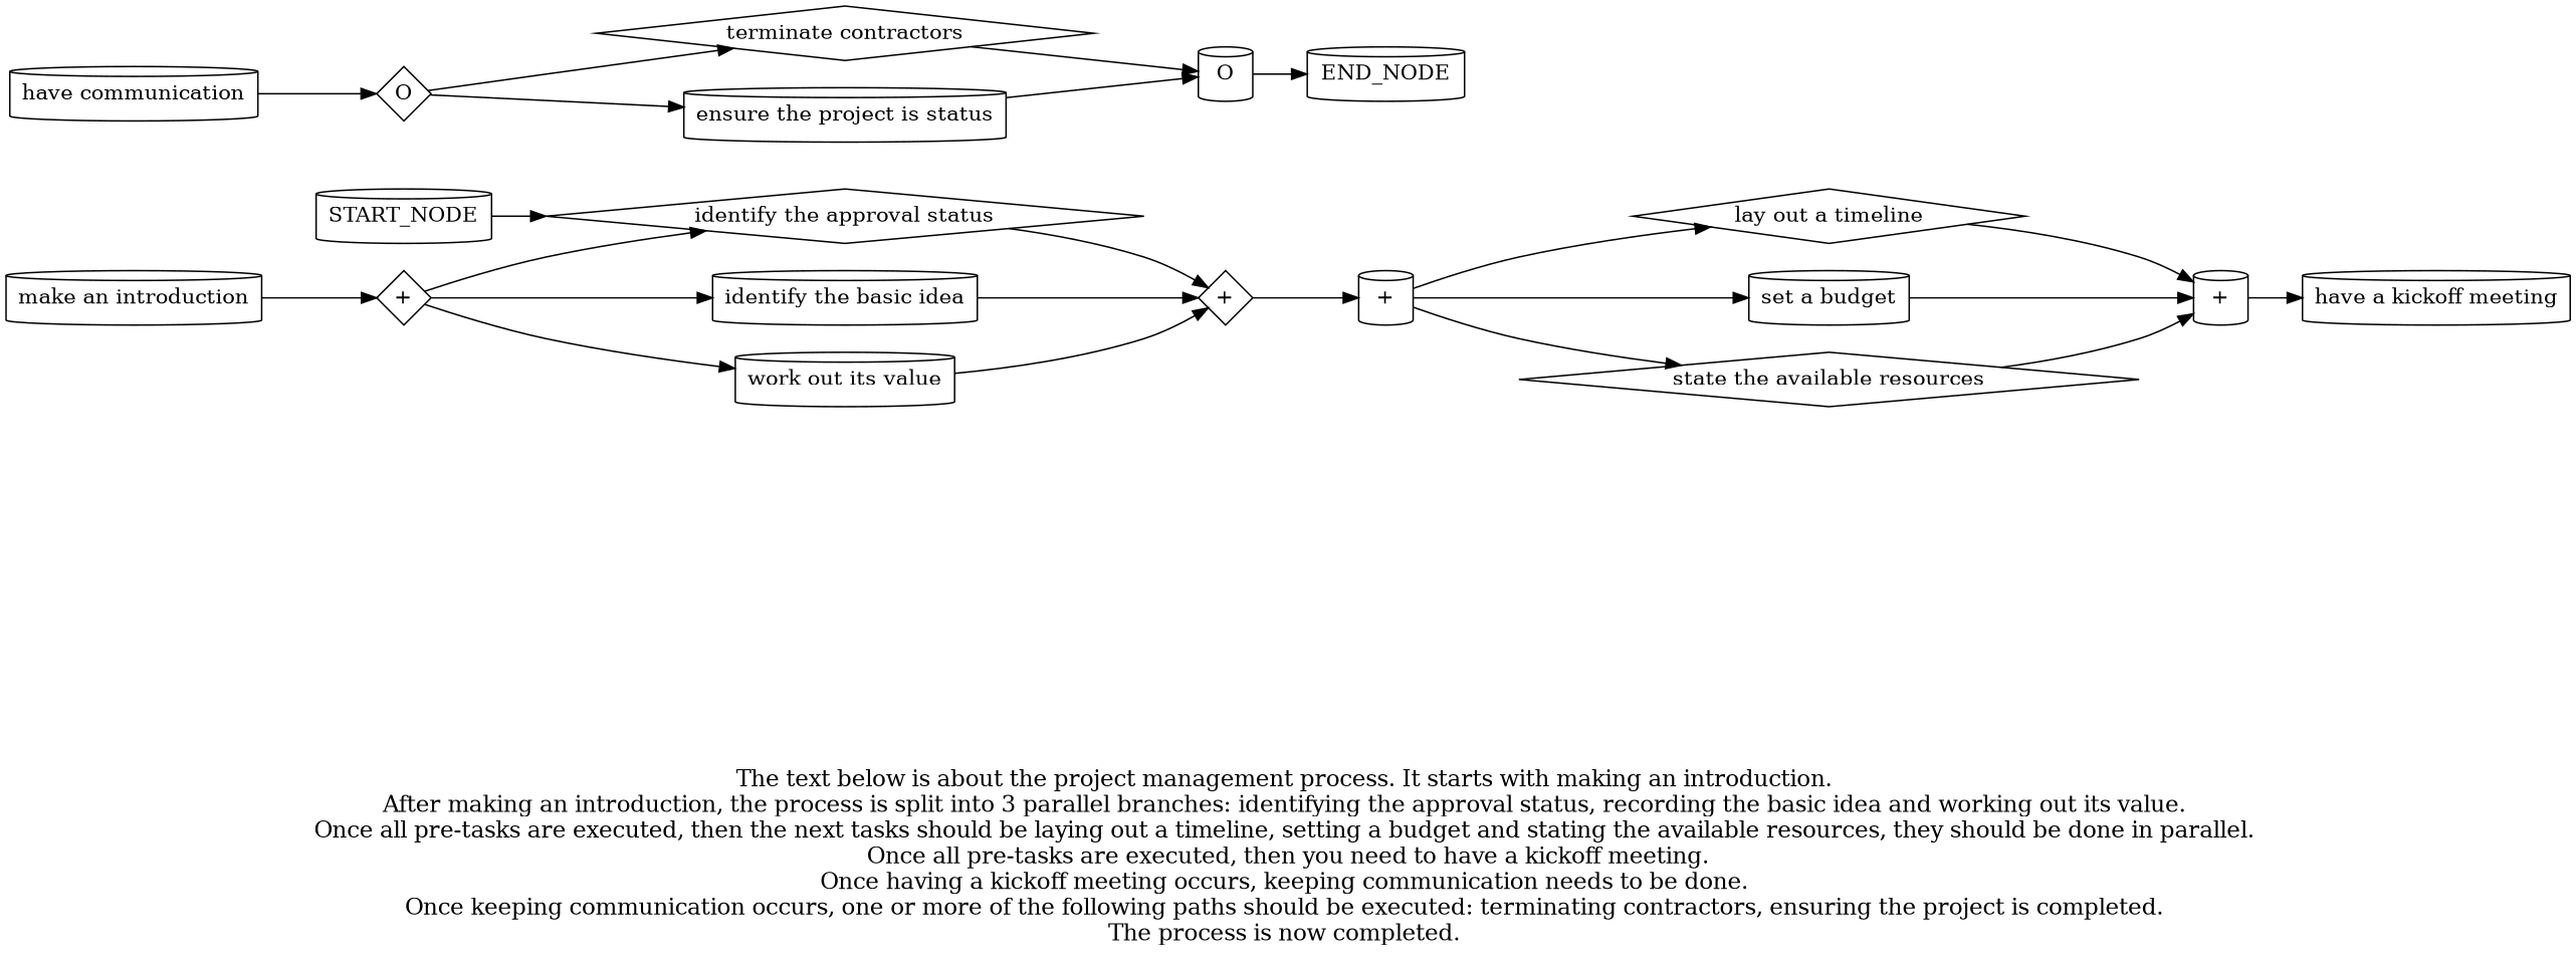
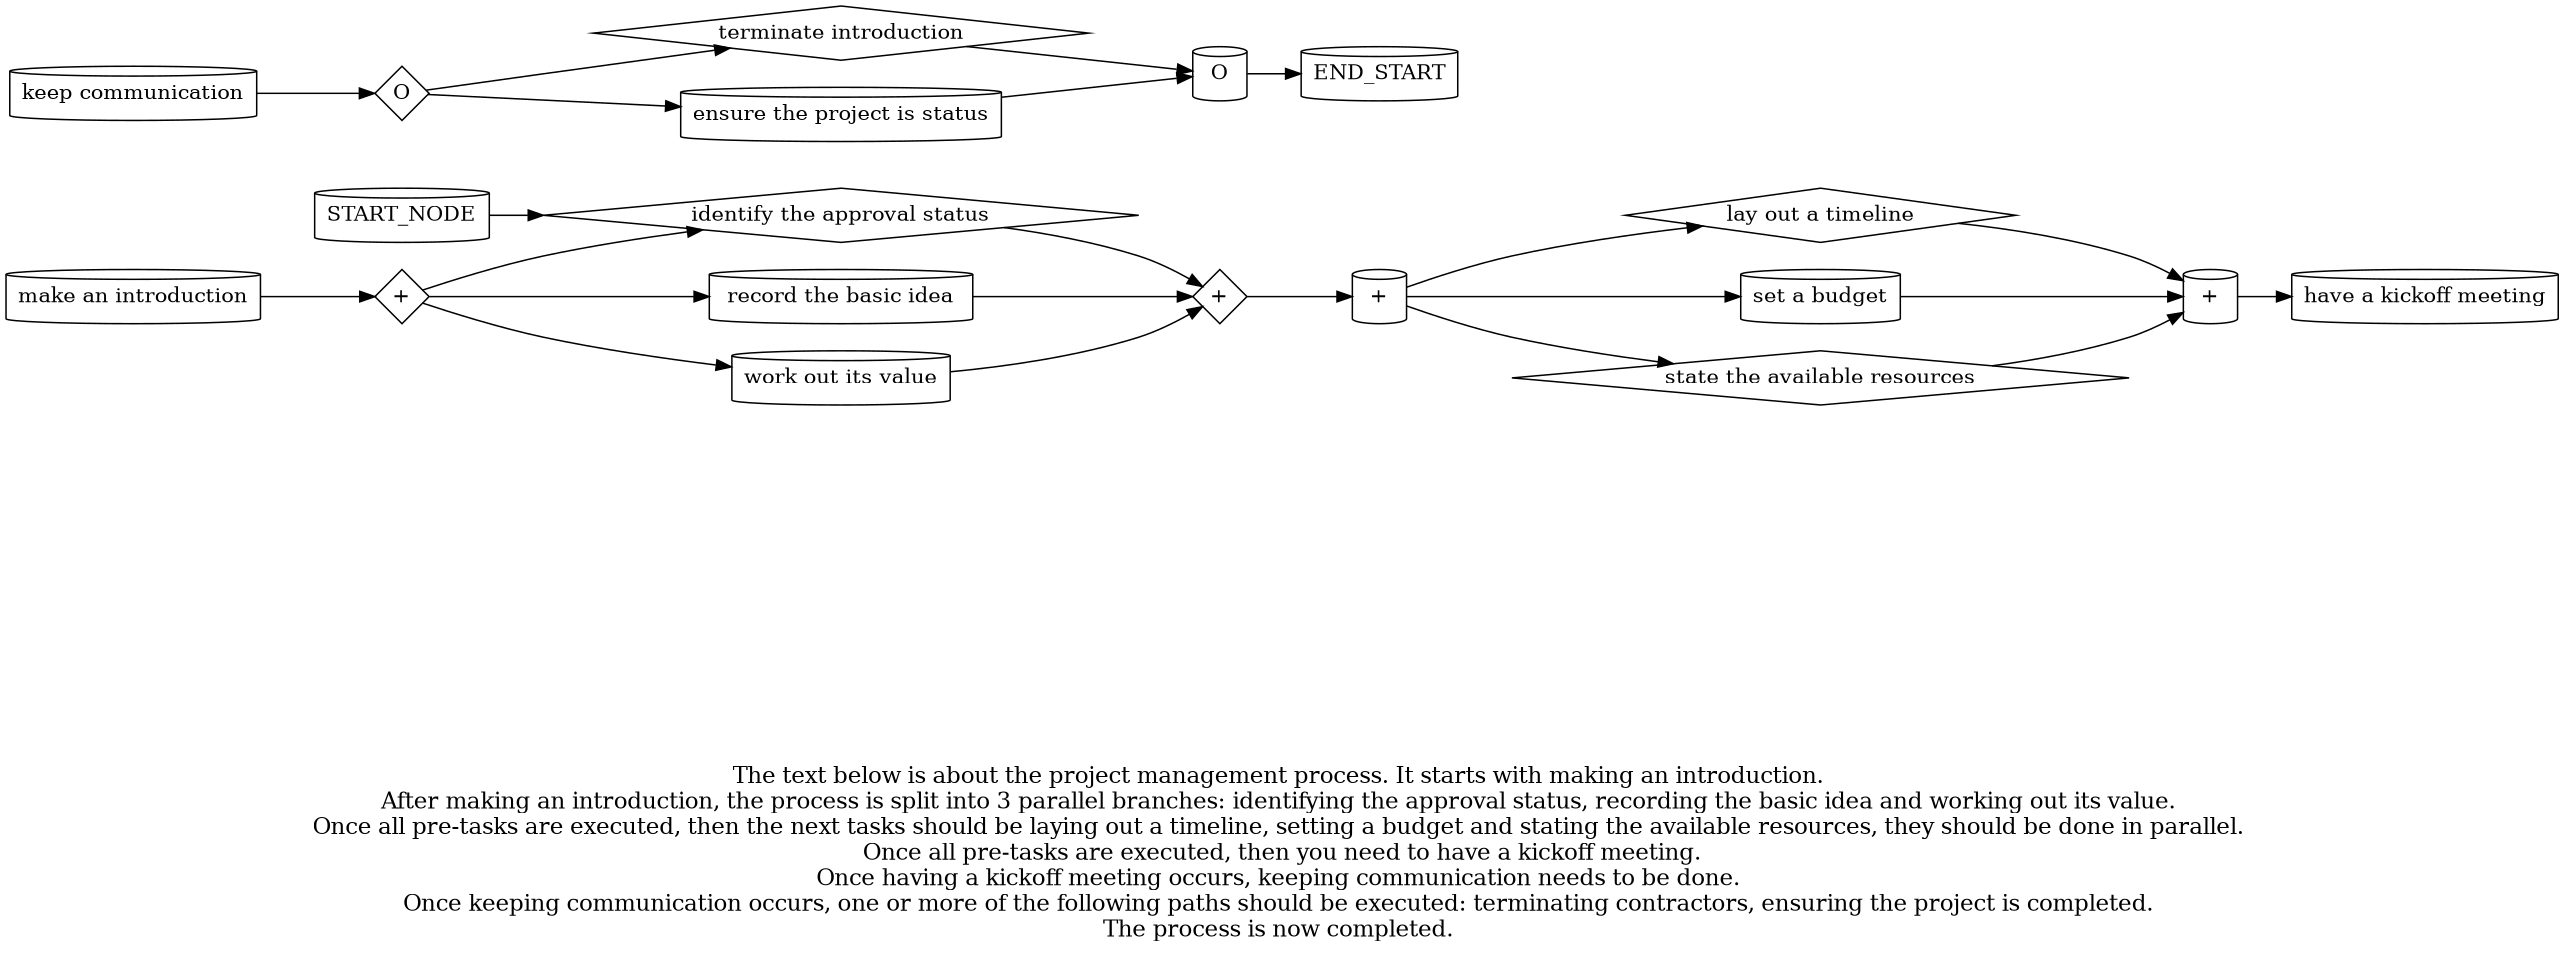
  digraph {
    fontsize=15
    label="\n\n\nThe text below is about the project management process. It starts with making an introduction. \nAfter making an introduction, the process is split into 3 parallel branches: identifying the approval status, recording the basic idea and working out its value. \nOnce all pre-tasks are executed, then the next tasks should be laying out a timeline, setting a budget and stating the available resources, they should be done in parallel. \nOnce all pre-tasks are executed, then you need to have a kickoff meeting.\nOnce having a kickoff meeting occurs, keeping communication needs to be done. \nOnce keeping communication occurs, one or more of the following paths should be executed: terminating contractors, ensuring the project is completed. \nThe process is now completed. \n"
    rankdir=LR
    node [shape=cylinder]
    "make an introduction"
    n2 [fixedsize=true label="+" shape=diamond width=0.5]
    "identify the approval status" [shape=diamond]
-   "record the basic idea" [label="identify the basic idea"]
+   "record the basic idea"
    "work out its value"
    n6 [fixedsize=true label="+" shape=diamond width=0.5]
    n7 [fixedsize=true label="+" width=0.5]
    "lay out a timeline" [shape=diamond]
    "set a budget"
    "state the available resources" [shape=diamond]
    n11 [fixedsize=true label="+" width=0.5]
    "have a kickoff meeting"
-   "keep communication" [label="have communication"]
+   "keep communication"
    n14 [fixedsize=true label=O shape=diamond width=0.5]
-   "terminate contractors" [shape=diamond]
+   "terminate contractors" [shape=diamond label="terminate introduction"]
    n16 [label="ensure the project is status"]
    n17 [fixedsize=true label=O width=0.5]
-   END_NODE [width=0.2]
+   END_NODE [width=0.2 label=END_START]
    START_NODE [width=0.3]
    subgraph sub_1 {
      "make an introduction"
      n2
      "identify the approval status"
      "record the basic idea"
      "work out its value"
      n6
      n7
      "lay out a timeline"
      "set a budget"
      "state the available resources"
      n11
      "have a kickoff meeting"
      "keep communication"
      n14
      "terminate contractors"
      n16
      n17
    }
    "make an introduction" -> n2
    n2 -> "identify the approval status"
    n2 -> "record the basic idea"
    n2 -> "work out its value"
    "identify the approval status" -> n6
    "record the basic idea" -> n6
    "work out its value" -> n6
    n6 -> n7
    n7 -> "lay out a timeline"
    n7 -> "set a budget"
    n7 -> "state the available resources"
    "lay out a timeline" -> n11
    "set a budget" -> n11
    "state the available resources" -> n11
    n11 -> "have a kickoff meeting"
    "keep communication" -> n14
    n14 -> "terminate contractors"
    n14 -> n16
    "terminate contractors" -> n17
    n16 -> n17
    n17 -> END_NODE
    START_NODE -> "identify the approval status"
  }
